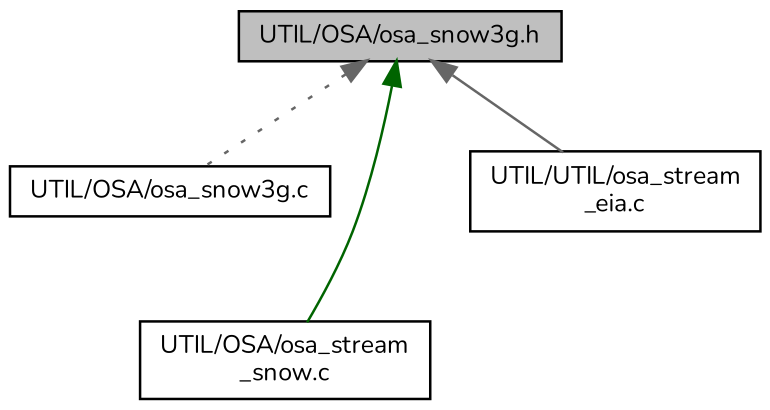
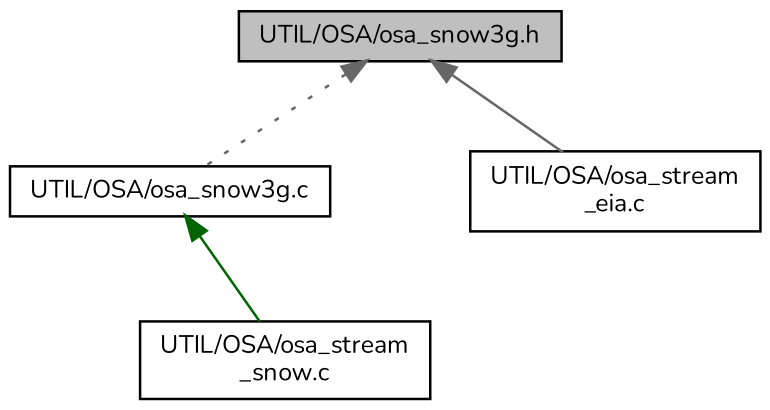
  digraph {
    fontname=Nunito
    node [color=black fillcolor=white fontname=Nunito fontsize=10 shape=record style=filled]
    edge [color=gray40 dir=back fontname=Nunito fontsize=10 labelfontname=Helvetica labelfontsize=10 style=solid]
    n1 [fillcolor=grey75 fontcolor=black height=0.2 label="UTIL/OSA/osa_snow3g.h" width=0.4]
    n2 [height=0.2 label="UTIL/OSA/osa_snow3g.c" width=0.4]
    n3 [height=0.2 label="UTIL/OSA/osa_stream\l_snow.c" width=0.4]
-   n4 [height=0.2 label="UTIL/UTIL/osa_stream\l_eia.c" width=0.4]
+   n4 [height=0.2 label="UTIL/OSA/osa_stream\l_eia.c" width=0.4]
    n1 -> n2 [style=dotted]
-   n1 -> n3 [color=darkgreen]
+   n2 -> n3 [color=darkgreen]
    n1 -> n4
  }
